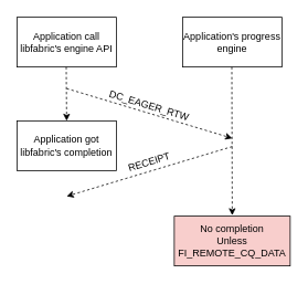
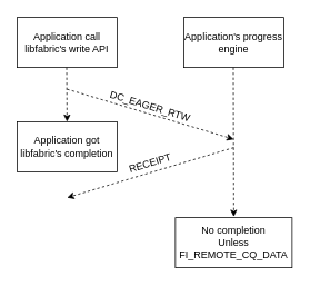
  <mxCell id="0" />
  <mxCell id="1" parent="0" />
- <mxCell id="2" value="Application call libfabric's engine API" style="rounded=0;whiteSpace=wrap;html=1;" parent="1" vertex="1"><mxGeometry x="20" y="20" width="120" height="60" as="geometry" /></mxCell>
+ <mxCell id="2" value="Application call libfabric's write API" style="rounded=0;whiteSpace=wrap;html=1;" parent="1" vertex="1"><mxGeometry x="20" y="20" width="120" height="60" as="geometry" /></mxCell>
  <mxCell id="3" value="Application's progress engine" style="rounded=0;whiteSpace=wrap;html=1;" parent="1" vertex="1"><mxGeometry x="220" y="20" width="120" height="60" as="geometry" /></mxCell>
  <mxCell id="4" value="" style="endArrow=classic;html=1;dashed=1;entryX=0.5;entryY=0;entryDx=0;entryDy=0;" parent="1" target="7" edge="1"><mxGeometry width="50" height="50" relative="1" as="geometry"><mxPoint x="79.5" y="80" as="sourcePoint" /><mxPoint x="80" y="250" as="targetPoint" /></mxGeometry></mxCell>
  <mxCell id="5" value="" style="endArrow=classic;html=1;dashed=1;" parent="1" edge="1"><mxGeometry width="50" height="50" relative="1" as="geometry"><mxPoint x="279.5" y="80" as="sourcePoint" /><mxPoint x="280" y="259" as="targetPoint" /></mxGeometry></mxCell>
  <mxCell id="6" value="" style="endArrow=classic;html=1;dashed=1;" parent="1" edge="1"><mxGeometry width="50" height="50" relative="1" as="geometry"><mxPoint x="80" y="106" as="sourcePoint" /><mxPoint x="280" y="166" as="targetPoint" /></mxGeometry></mxCell>
  <mxCell id="7" value="Application got libfabric's completion" style="rounded=0;whiteSpace=wrap;html=1;" parent="1" vertex="1"><mxGeometry x="20" y="145" width="120" height="60" as="geometry" /></mxCell>
- <mxCell id="8" value="No completion&lt;br&gt;Unless &lt;br&gt;FI_REMOTE_CQ_DATA" style="rounded=0;whiteSpace=wrap;html=1;fillColor=#f8cecc;" parent="1" vertex="1"><mxGeometry x="210" y="260" width="140" height="60" as="geometry" /></mxCell>
+ <mxCell id="8" value="No completion&lt;br&gt;Unless &lt;br&gt;FI_REMOTE_CQ_DATA" style="rounded=0;whiteSpace=wrap;html=1;" parent="1" vertex="1"><mxGeometry x="210" y="260" width="140" height="60" as="geometry" /></mxCell>
  <mxCell id="9" value="DC_EAGER_RTW" style="text;html=1;strokeColor=none;fillColor=none;align=center;verticalAlign=middle;whiteSpace=wrap;rounded=0;rotation=17;" parent="1" vertex="1"><mxGeometry x="160" y="117" width="40" height="20" as="geometry" /></mxCell>
  <mxCell id="10" value="" style="endArrow=classic;html=1;dashed=1;" edge="1" parent="1"><mxGeometry width="50" height="50" relative="1" as="geometry"><mxPoint x="280" y="176" as="sourcePoint" /><mxPoint x="80" y="236" as="targetPoint" /></mxGeometry></mxCell>
  <mxCell id="11" value="RECEIPT" style="text;html=1;strokeColor=none;fillColor=none;align=center;verticalAlign=middle;whiteSpace=wrap;rounded=0;rotation=343;" vertex="1" parent="1"><mxGeometry x="160" y="185" width="40" height="20" as="geometry" /></mxCell>
